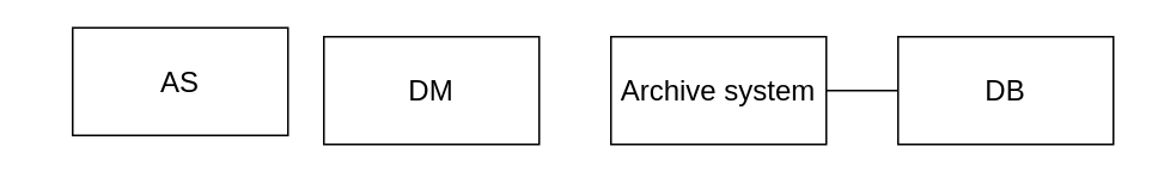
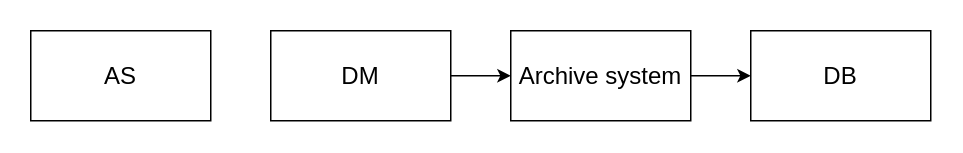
  <mxCell id="0" />
  <mxCell id="1" parent="0" />
- <mxCell id="2" value="AS" style="rounded=0;whiteSpace=wrap;html=1;fontSize=16;" vertex="1" parent="1"><mxGeometry x="40" y="15" width="120" height="60" as="geometry" /></mxCell>
+ <mxCell id="2" value="AS" style="rounded=0;whiteSpace=wrap;html=1;fontSize=16;" vertex="1" parent="1"><mxGeometry x="20" y="20" width="120" height="60" as="geometry" /></mxCell>
+ <mxCell id="3" style="edgeStyle=orthogonalEdgeStyle;rounded=0;orthogonalLoop=1;jettySize=auto;html=1;exitX=1;exitY=0.5;exitDx=0;exitDy=0;entryX=0;entryY=0.5;entryDx=0;entryDy=0;" edge="1" parent="1" source="4" target="6"><mxGeometry relative="1" as="geometry" /></mxCell>
  <mxCell id="4" value="DM" style="rounded=0;whiteSpace=wrap;html=1;fontSize=16;" vertex="1" parent="1"><mxGeometry x="180" y="20" width="120" height="60" as="geometry" /></mxCell>
- <mxCell id="5" style="edgeStyle=orthogonalEdgeStyle;rounded=0;orthogonalLoop=1;jettySize=auto;html=1;exitX=1;exitY=0.5;exitDx=0;exitDy=0;endArrow=none;" edge="1" parent="1" source="6" target="7"><mxGeometry relative="1" as="geometry" /></mxCell>
+ <mxCell id="5" style="edgeStyle=orthogonalEdgeStyle;rounded=0;orthogonalLoop=1;jettySize=auto;html=1;exitX=1;exitY=0.5;exitDx=0;exitDy=0;" edge="1" parent="1" source="6" target="7"><mxGeometry relative="1" as="geometry" /></mxCell>
  <mxCell id="6" value="Archive system" style="rounded=0;whiteSpace=wrap;html=1;fontSize=16;" vertex="1" parent="1"><mxGeometry x="340" y="20" width="120" height="60" as="geometry" /></mxCell>
  <mxCell id="7" value="DB" style="rounded=0;whiteSpace=wrap;html=1;fontSize=16;" vertex="1" parent="1"><mxGeometry x="500" y="20" width="120" height="60" as="geometry" /></mxCell>
